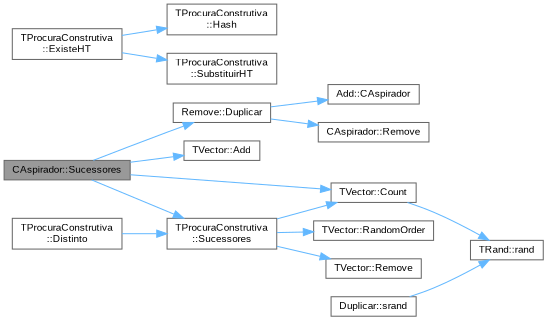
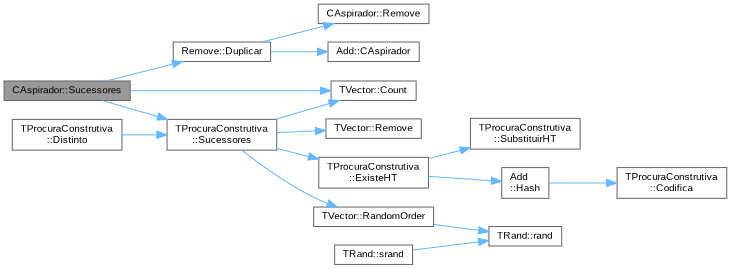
  digraph {
    fontname="Liberation Sans"
    rankdir=LR
    node [color=grey40 fillcolor=white fontname="Liberation Sans" fontsize=10 shape=box style=filled]
    edge [color=steelblue1 fontname="Liberation Sans" fontsize=10 labelfontname=Helvetica labelfontsize=10 style=solid]
    n1 [color=gray40 fillcolor=grey60 fontcolor=black height=0.2 label="CAspirador::Sucessores" width=0.4]
-   n2 [height=0.2 label="TVector::Add" width=0.4]
    n3 [height=0.2 label="TVector::Count" width=0.4]
    n4 [height=0.2 label="Remove::Duplicar" width=0.4]
    n5 [height=0.2 label="TProcuraConstrutiva\l::Sucessores" width=0.4]
    n6 [height=0.2 label="Add::CAspirador" width=0.4]
    n7 [height=0.2 label="CAspirador::Remove" width=0.4]
    n8 [height=0.2 label="TProcuraConstrutiva\l::ExisteHT" width=0.4]
    n9 [height=0.2 label="TVector::RandomOrder" width=0.4]
    n10 [height=0.2 label="TVector::Remove" width=0.4]
    n11 [height=0.2 label="TProcuraConstrutiva\l::Distinto" width=0.4]
-   n12 [height=0.2 label="TProcuraConstrutiva\l::Hash" width=0.4]
+   n12 [height=0.2 label="Add\l::Hash" width=0.4]
    n13 [height=0.2 label="TProcuraConstrutiva\l::SubstituirHT" width=0.4]
    n14 [height=0.2 label="TRand::rand" width=0.4]
-   n16 [height=0.2 label="Duplicar::srand" width=0.4]
-   n1 -> n2
+   n15 [height=0.2 label="TProcuraConstrutiva\l::Codifica" width=0.4]
+   n16 [height=0.2 label="TRand::srand" width=0.4]
    n1 -> n3
    n1 -> n4
    n1 -> n5
    n4 -> n6
    n4 -> n7
    n5 -> n3
+   n5 -> n8
    n5 -> n9
    n5 -> n10
    n8 -> n12
    n8 -> n13
-   n3 -> n14
+   n9 -> n14
    n11 -> n5
+   n12 -> n15
    n16 -> n14
  }
